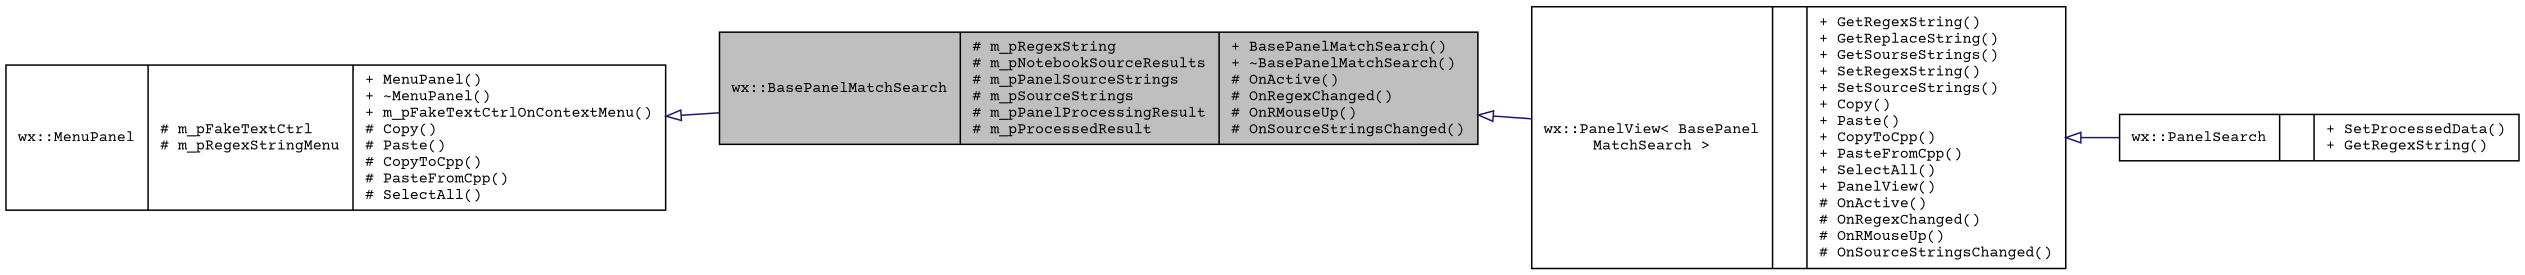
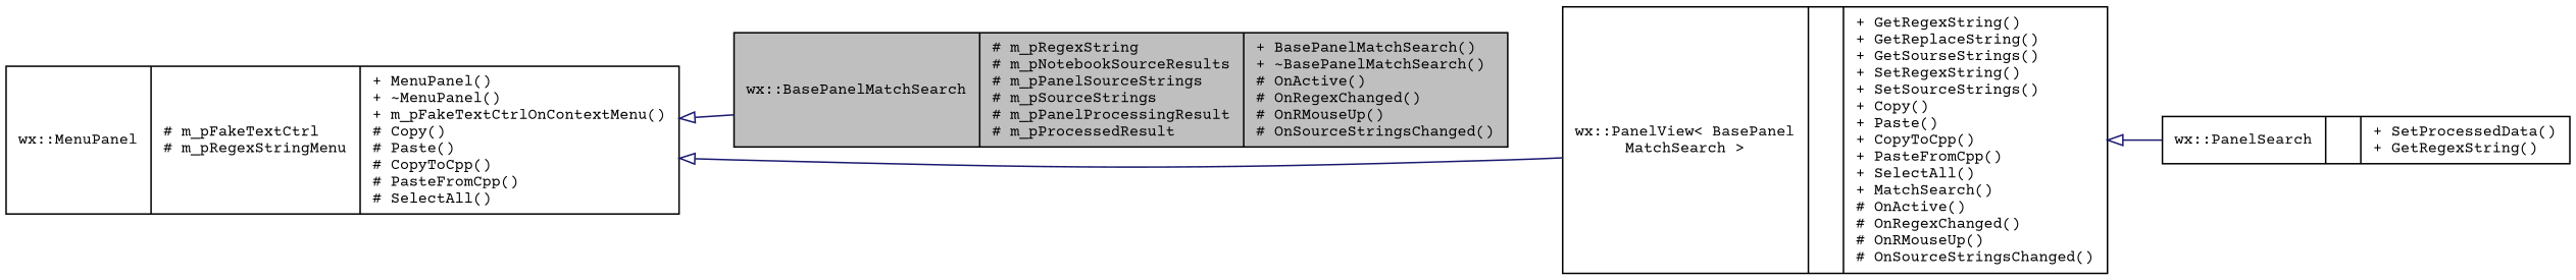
  digraph {
    fontname="Courier Prime"
    rankdir=LR
    node [color=black fillcolor=white fontname="Courier Prime" fontsize=10 shape=record style=filled]
    edge [arrowtail=onormal color=midnightblue dir=back fontname="Courier Prime" fontsize=10 labelfontname=Verdana labelfontsize=10 style=solid]
    n1 [fillcolor=grey75 fontcolor=black height=0.2 label="{wx::BasePanelMatchSearch\n|# m_pRegexString\l# m_pNotebookSourceResults\l# m_pPanelSourceStrings\l# m_pSourceStrings\l# m_pPanelProcessingResult\l# m_pProcessedResult\l|+ BasePanelMatchSearch()\l+ ~BasePanelMatchSearch()\l# OnActive()\l# OnRegexChanged()\l# OnRMouseUp()\l# OnSourceStringsChanged()\l}" width=0.4]
-   n2 [height=0.2 label="{wx::PanelView\< BasePanel\lMatchSearch \>\n||+ GetRegexString()\l+ GetReplaceString()\l+ GetSourseStrings()\l+ SetRegexString()\l+ SetSourceStrings()\l+ Copy()\l+ Paste()\l+ CopyToCpp()\l+ PasteFromCpp()\l+ SelectAll()\l+ PanelView()\l# OnActive()\l# OnRegexChanged()\l# OnRMouseUp()\l# OnSourceStringsChanged()\l}" width=0.4]
+   n2 [height=0.2 label="{wx::PanelView\< BasePanel\lMatchSearch \>\n||+ GetRegexString()\l+ GetReplaceString()\l+ GetSourseStrings()\l+ SetRegexString()\l+ SetSourceStrings()\l+ Copy()\l+ Paste()\l+ CopyToCpp()\l+ PasteFromCpp()\l+ SelectAll()\l+ MatchSearch()\l# OnActive()\l# OnRegexChanged()\l# OnRMouseUp()\l# OnSourceStringsChanged()\l}" width=0.4]
    n3 [height=0.2 label="{wx::PanelSearch\n||+ SetProcessedData()\l+ GetRegexString()\l}" width=0.4]
    n4 [height=0.2 label="{wx::MenuPanel\n|# m_pFakeTextCtrl\l# m_pRegexStringMenu\l|+ MenuPanel()\l+ ~MenuPanel()\l+ m_pFakeTextCtrlOnContextMenu()\l# Copy()\l# Paste()\l# CopyToCpp()\l# PasteFromCpp()\l# SelectAll()\l}" width=0.4]
-   n1 -> n2
+   n4 -> n2
    n2 -> n3
    n4 -> n1
  }
